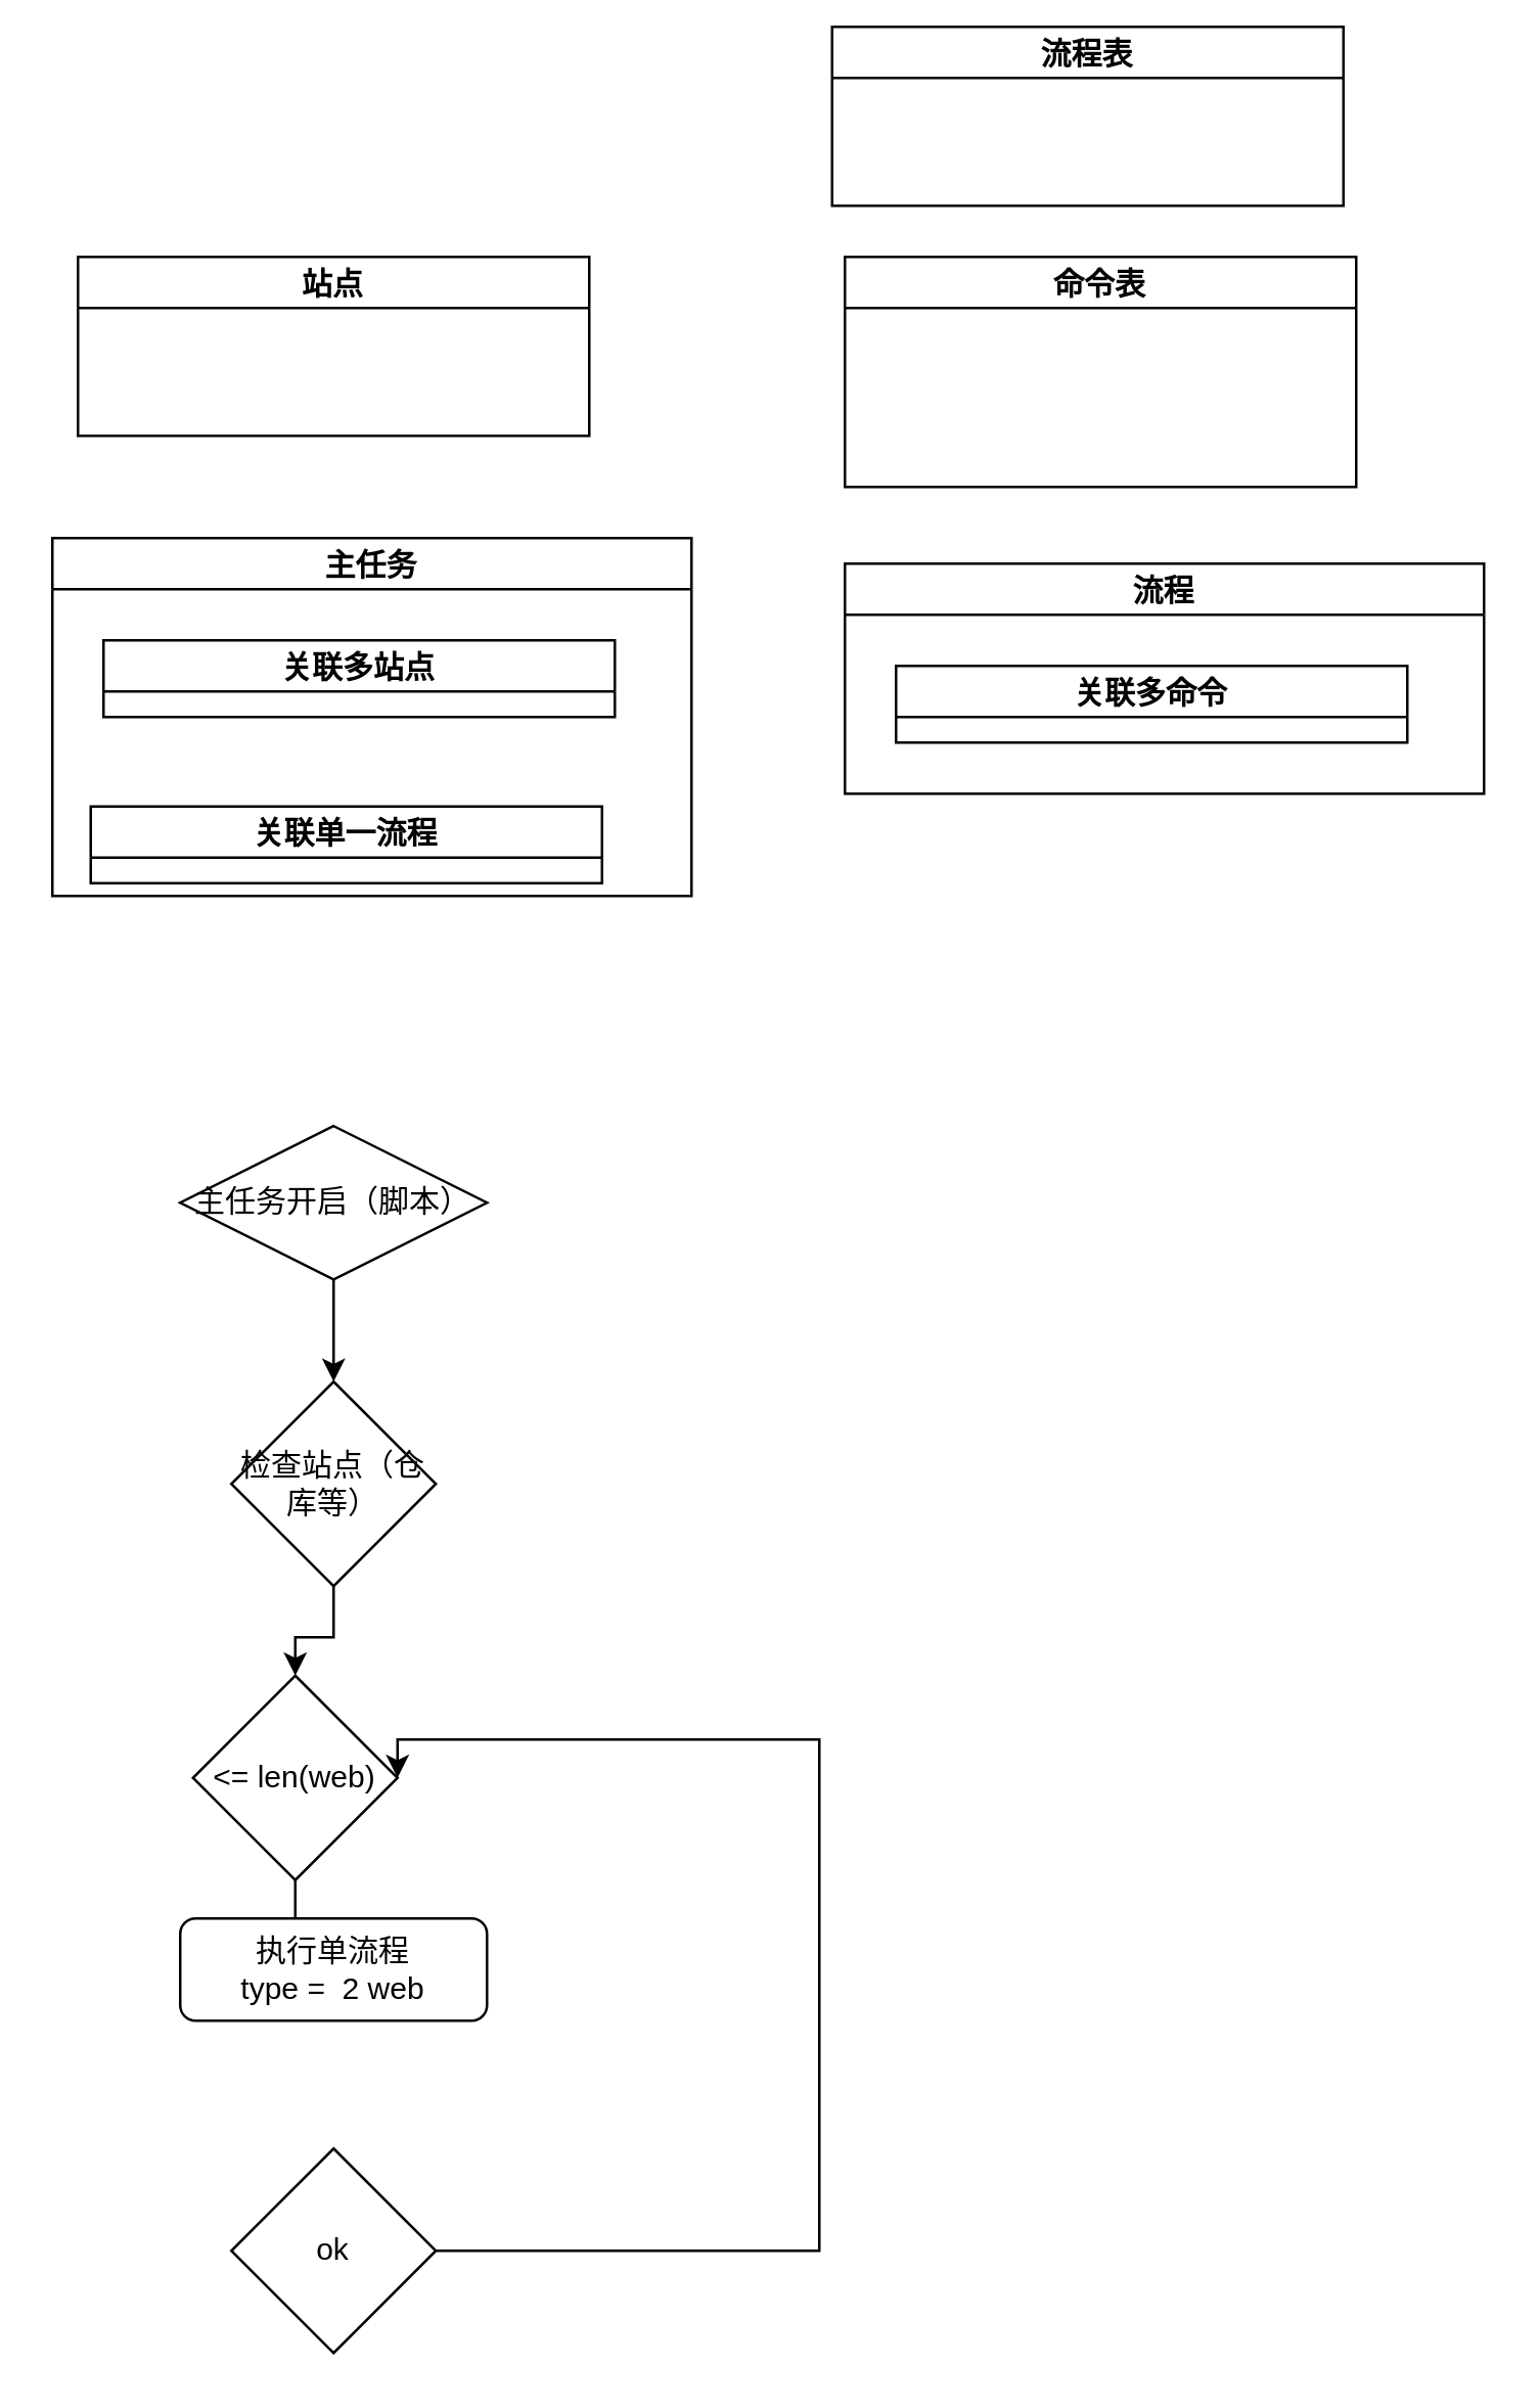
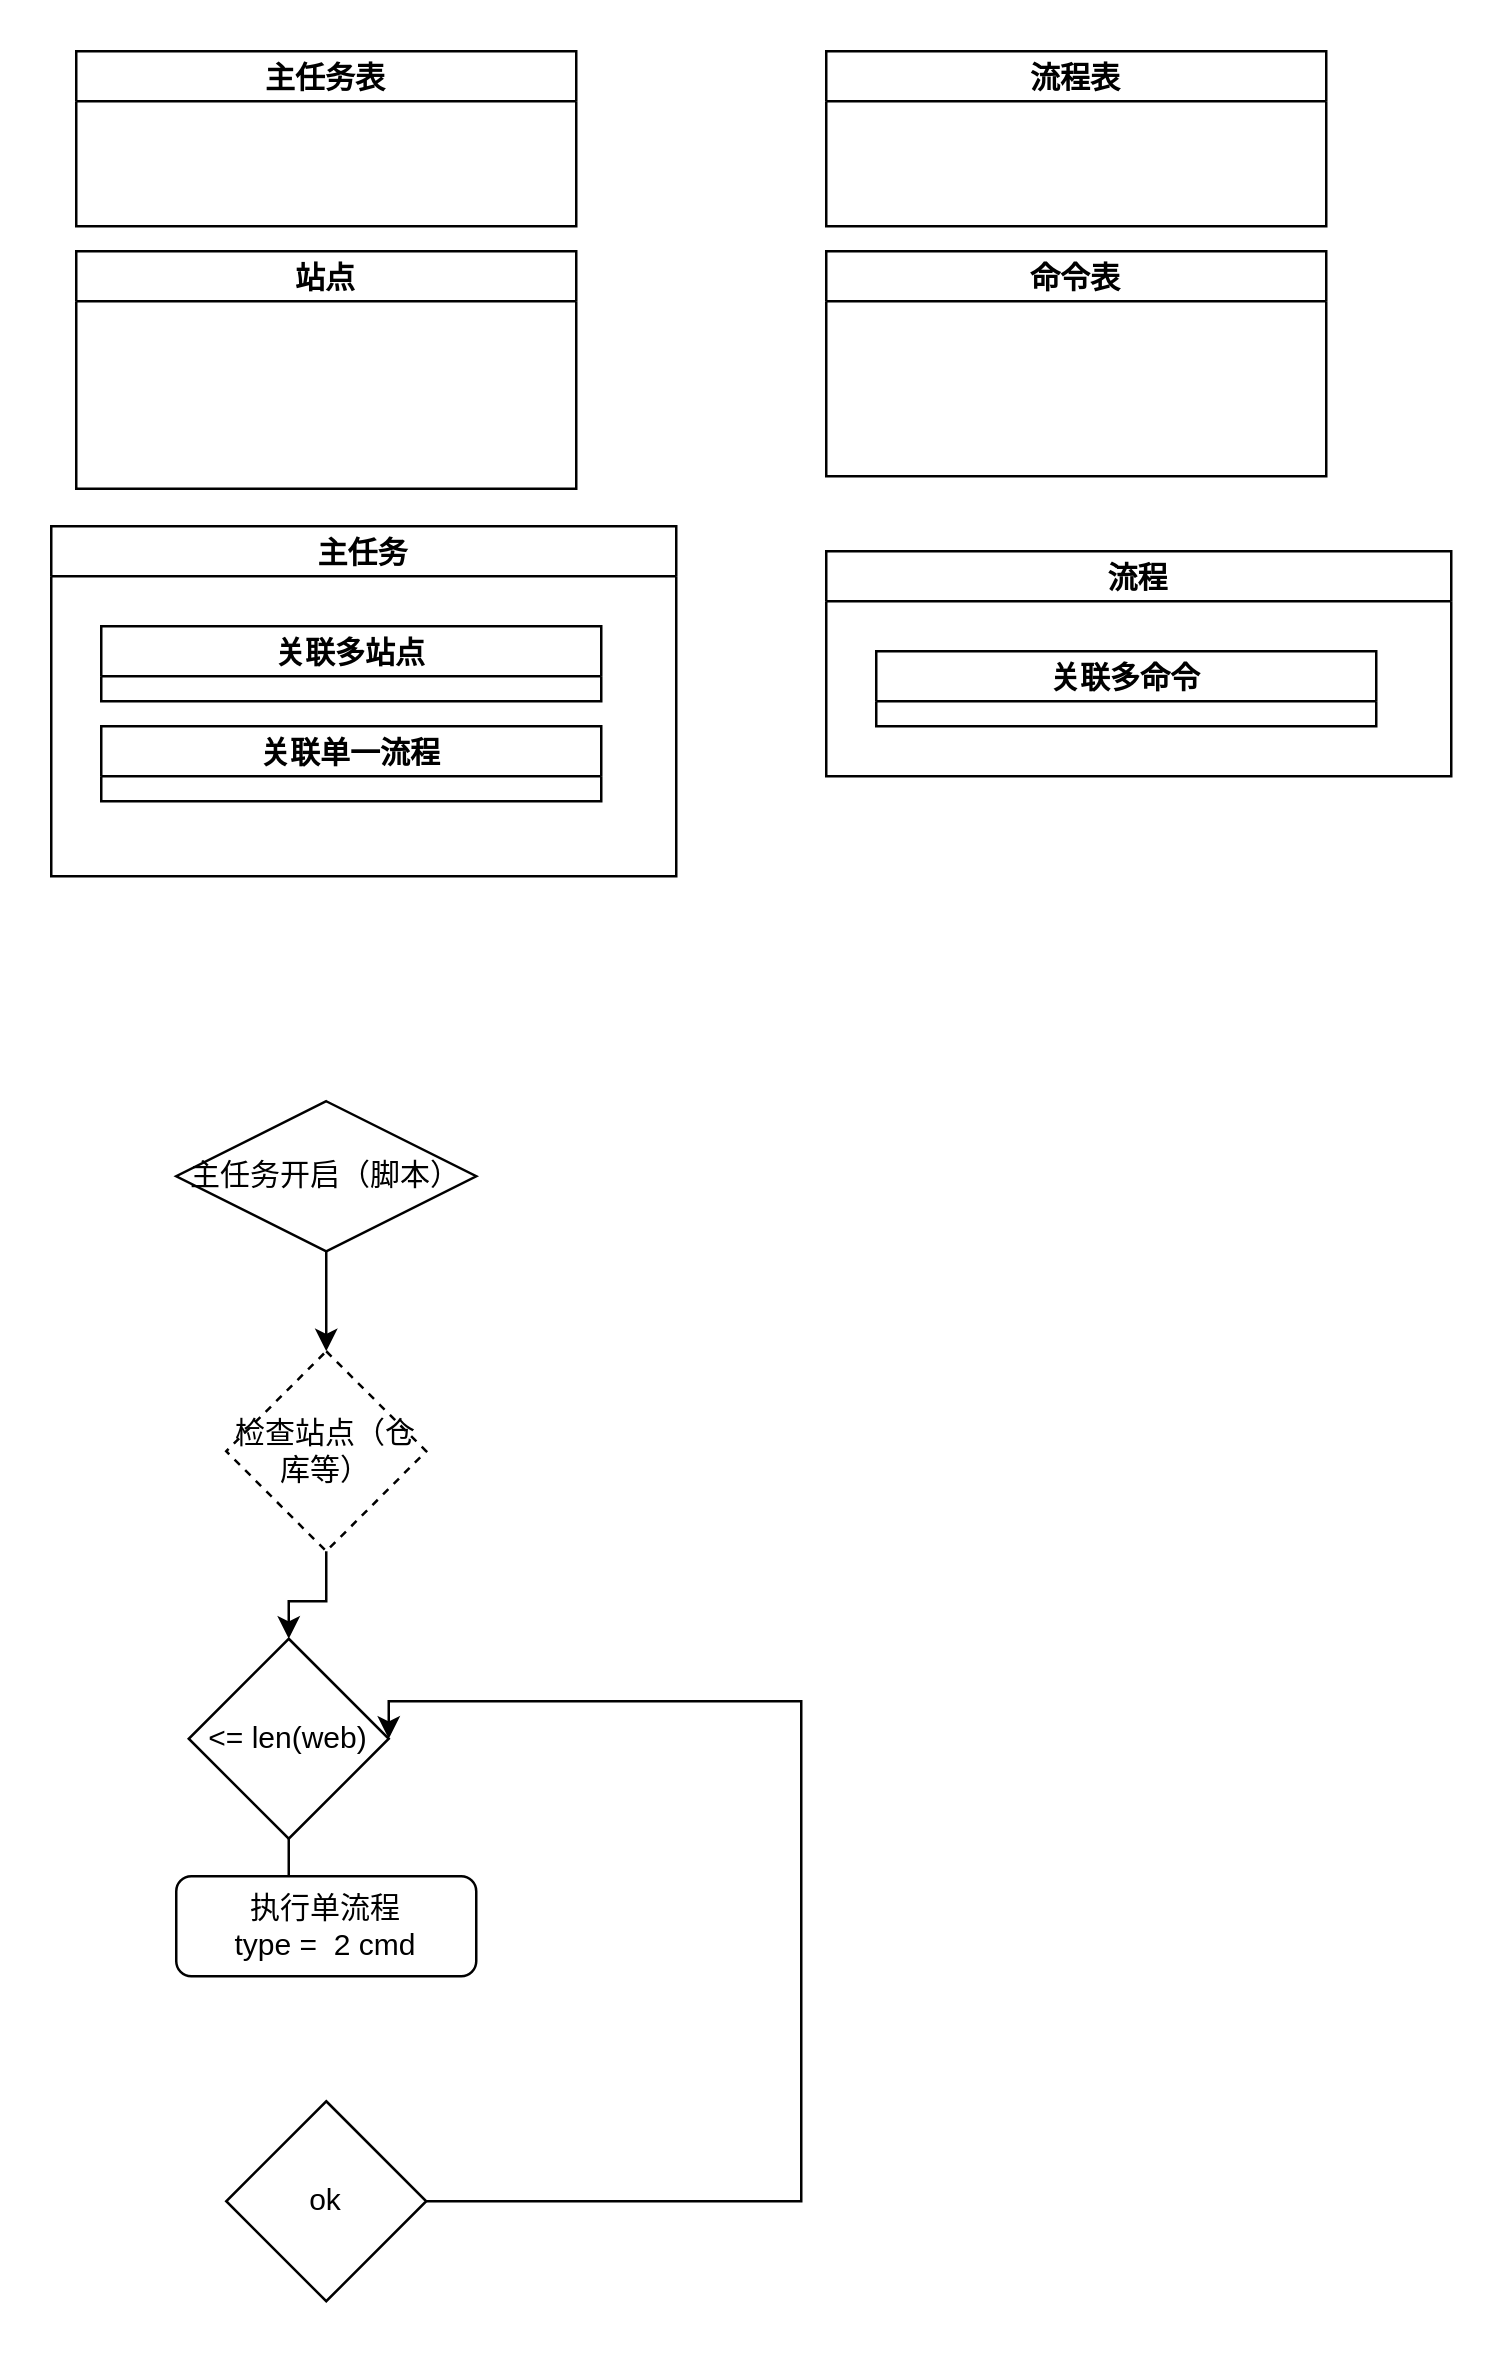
  <mxCell id="0" />
  <mxCell id="1" parent="0" />
- <mxCell id="3" value="流程表" style="swimlane;startSize=20;" parent="1" vertex="1"><mxGeometry x="325" y="10" width="200" height="70" as="geometry"><mxRectangle x="90" y="170" width="100" height="30" as="alternateBounds" /></mxGeometry></mxCell>
+ <mxCell id="2" value="主任务表" style="swimlane;startSize=20;" parent="1" vertex="1"><mxGeometry x="30" y="20" width="200" height="70" as="geometry"><mxRectangle x="90" y="170" width="100" height="30" as="alternateBounds" /></mxGeometry></mxCell>
+ <mxCell id="3" value="流程表" style="swimlane;startSize=20;" parent="1" vertex="1"><mxGeometry x="330" y="20" width="200" height="70" as="geometry"><mxRectangle x="90" y="170" width="100" height="30" as="alternateBounds" /></mxGeometry></mxCell>
  <mxCell id="4" value="命令表" style="swimlane;startSize=20;" parent="1" vertex="1"><mxGeometry x="330" y="100" width="200" height="90" as="geometry"><mxRectangle x="90" y="170" width="100" height="30" as="alternateBounds" /></mxGeometry></mxCell>
- <mxCell id="5" value="站点" style="swimlane;startSize=20;" parent="1" vertex="1"><mxGeometry x="30" y="100" width="200" height="70" as="geometry"><mxRectangle x="90" y="170" width="100" height="30" as="alternateBounds" /></mxGeometry></mxCell>
+ <mxCell id="5" value="站点" style="swimlane;startSize=20;" parent="1" vertex="1"><mxGeometry x="30" y="100" width="200" height="95" as="geometry"><mxRectangle x="90" y="170" width="100" height="30" as="alternateBounds" /></mxGeometry></mxCell>
  <mxCell id="6" value="主任务" style="swimlane;startSize=20;" parent="1" vertex="1"><mxGeometry x="20" y="210" width="250" height="140" as="geometry"><mxRectangle x="90" y="170" width="100" height="30" as="alternateBounds" /></mxGeometry></mxCell>
  <mxCell id="7" value="关联多站点" style="swimlane;startSize=20;" parent="6" vertex="1"><mxGeometry x="20" y="40" width="200" height="30" as="geometry"><mxRectangle x="90" y="170" width="100" height="30" as="alternateBounds" /></mxGeometry></mxCell>
- <mxCell id="8" value="关联单一流程" style="swimlane;startSize=20;" parent="6" vertex="1"><mxGeometry x="15" y="105" width="200" height="30" as="geometry"><mxRectangle x="90" y="170" width="100" height="30" as="alternateBounds" /></mxGeometry></mxCell>
+ <mxCell id="8" value="关联单一流程" style="swimlane;startSize=20;" parent="6" vertex="1"><mxGeometry x="20" y="80" width="200" height="30" as="geometry"><mxRectangle x="90" y="170" width="100" height="30" as="alternateBounds" /></mxGeometry></mxCell>
  <mxCell id="9" value="流程" style="swimlane;startSize=20;" vertex="1" parent="1"><mxGeometry x="330" y="220" width="250" height="90" as="geometry"><mxRectangle x="90" y="170" width="100" height="30" as="alternateBounds" /></mxGeometry></mxCell>
  <mxCell id="10" value="关联多命令" style="swimlane;startSize=20;" vertex="1" parent="9"><mxGeometry x="20" y="40" width="200" height="30" as="geometry"><mxRectangle x="90" y="170" width="100" height="30" as="alternateBounds" /></mxGeometry></mxCell>
  <mxCell id="11" style="edgeStyle=orthogonalEdgeStyle;rounded=0;orthogonalLoop=1;jettySize=auto;html=1;entryX=0.5;entryY=0;entryDx=0;entryDy=0;" edge="1" parent="1" source="12" target="14"><mxGeometry relative="1" as="geometry" /></mxCell>
  <mxCell id="12" value="主任务开启（脚本）" style="rhombus;whiteSpace=wrap;html=1;" vertex="1" parent="1"><mxGeometry x="70" y="440" width="120" height="60" as="geometry" /></mxCell>
  <mxCell id="13" style="edgeStyle=orthogonalEdgeStyle;rounded=0;orthogonalLoop=1;jettySize=auto;html=1;" edge="1" parent="1" source="14" target="16"><mxGeometry relative="1" as="geometry" /></mxCell>
- <mxCell id="14" value="检查站点（仓库等）" style="rhombus;whiteSpace=wrap;html=1;" vertex="1" parent="1"><mxGeometry x="90" y="540" width="80" height="80" as="geometry" /></mxCell>
+ <mxCell id="14" value="检查站点（仓库等）" style="rhombus;whiteSpace=wrap;html=1;dashed=1;" vertex="1" parent="1"><mxGeometry x="90" y="540" width="80" height="80" as="geometry" /></mxCell>
  <mxCell id="15" style="edgeStyle=orthogonalEdgeStyle;rounded=0;orthogonalLoop=1;jettySize=auto;html=1;" edge="1" parent="1" source="16" target="17"><mxGeometry relative="1" as="geometry" /></mxCell>
  <mxCell id="16" value="&amp;lt;= len(web)" style="rhombus;whiteSpace=wrap;html=1;" vertex="1" parent="1"><mxGeometry x="75" y="655" width="80" height="80" as="geometry" /></mxCell>
- <mxCell id="17" value="执行单流程&lt;br&gt;type =&amp;nbsp; 2 web" style="rounded=1;whiteSpace=wrap;html=1;" vertex="1" parent="1"><mxGeometry x="70" y="750" width="120" height="40" as="geometry" /></mxCell>
+ <mxCell id="17" value="执行单流程&lt;br&gt;type =&amp;nbsp; 2 cmd" style="rounded=1;whiteSpace=wrap;html=1;" vertex="1" parent="1"><mxGeometry x="70" y="750" width="120" height="40" as="geometry" /></mxCell>
  <mxCell id="18" style="edgeStyle=orthogonalEdgeStyle;rounded=0;orthogonalLoop=1;jettySize=auto;html=1;entryX=1;entryY=0.5;entryDx=0;entryDy=0;" edge="1" parent="1" source="19" target="16"><mxGeometry relative="1" as="geometry"><Array as="points"><mxPoint x="320" y="880" /><mxPoint x="320" y="680" /></Array></mxGeometry></mxCell>
  <mxCell id="19" value="ok" style="rhombus;whiteSpace=wrap;html=1;" vertex="1" parent="1"><mxGeometry x="90" y="840" width="80" height="80" as="geometry" /></mxCell>
